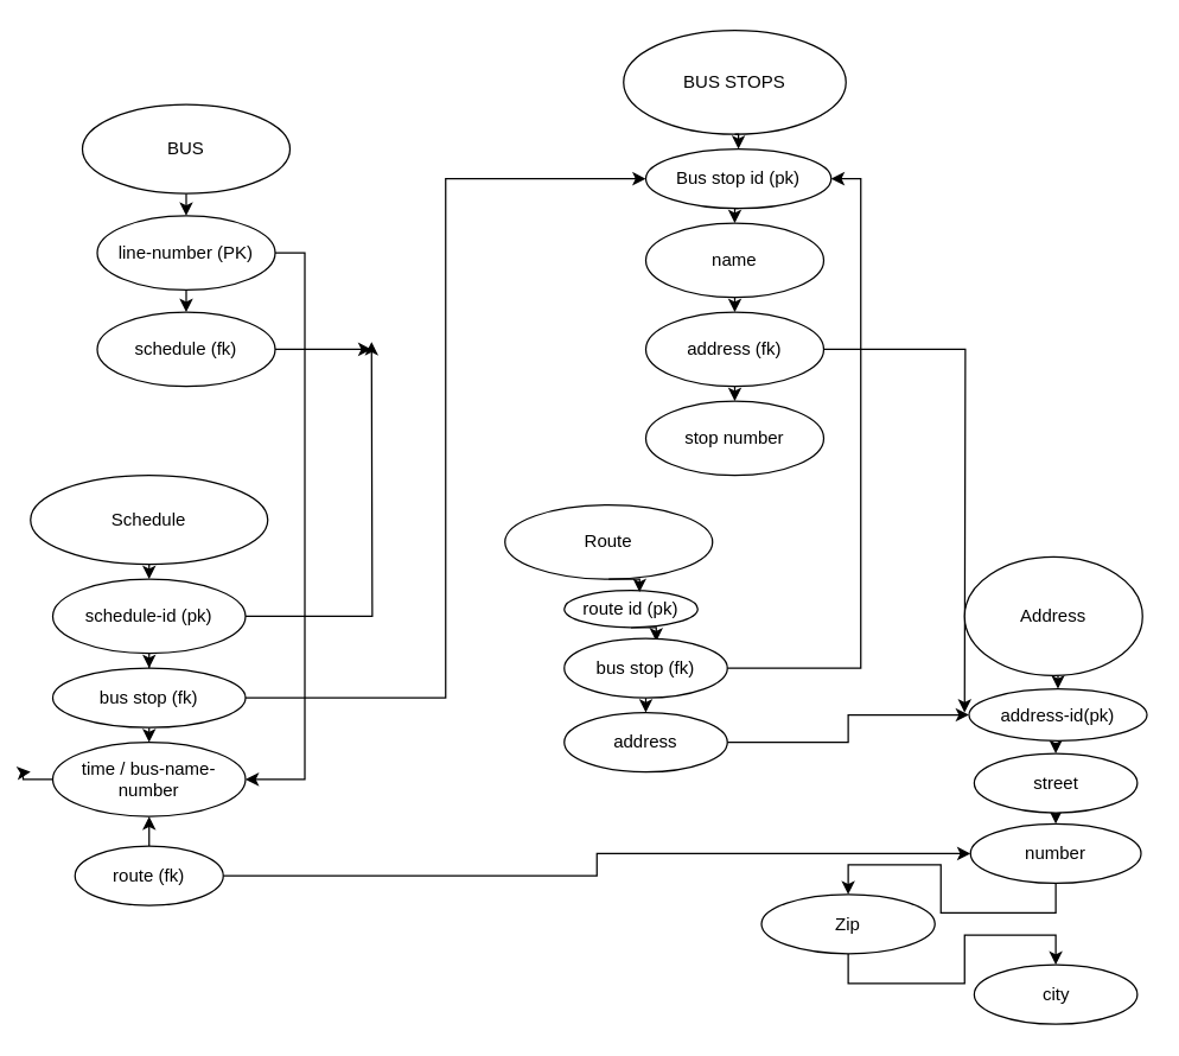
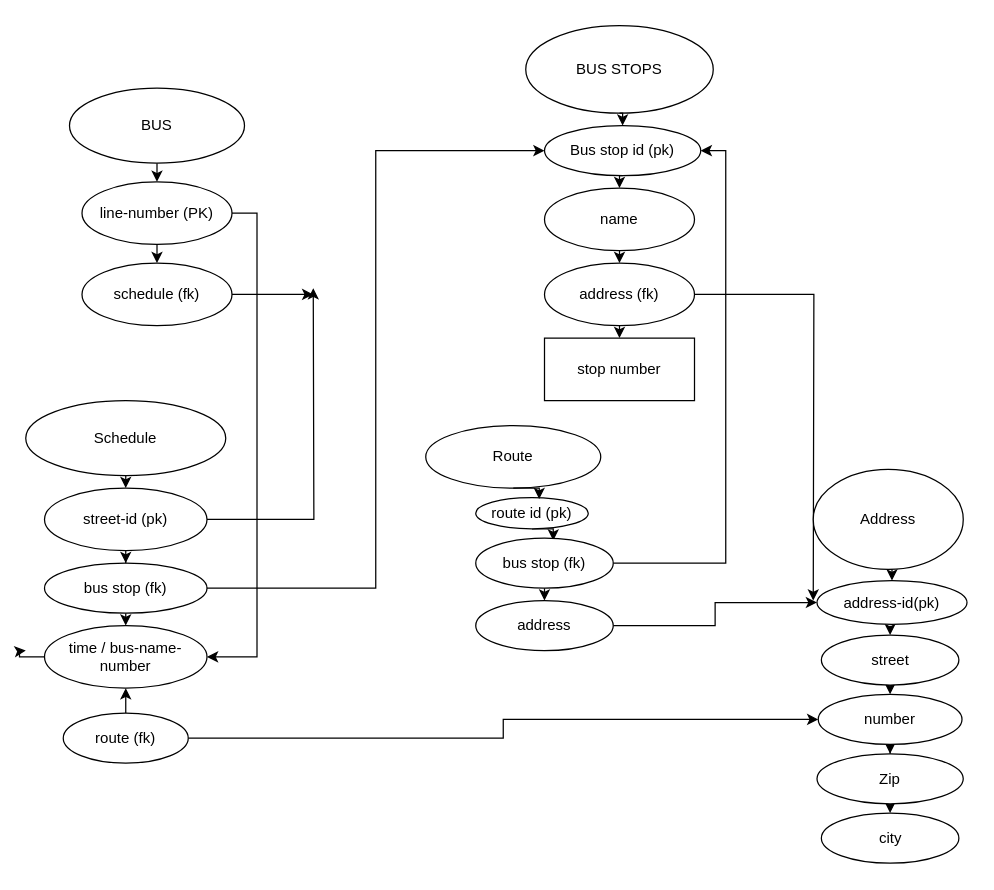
  <mxCell id="0" />
  <mxCell id="1" parent="0" />
  <mxCell id="2" style="edgeStyle=orthogonalEdgeStyle;rounded=0;orthogonalLoop=1;jettySize=auto;html=1;exitX=0.5;exitY=1;exitDx=0;exitDy=0;entryX=0.5;entryY=0;entryDx=0;entryDy=0;" parent="1" source="3" target="6" edge="1"><mxGeometry relative="1" as="geometry" /></mxCell>
  <mxCell id="3" value="BUS" style="ellipse;whiteSpace=wrap;html=1;" parent="1" vertex="1"><mxGeometry x="55" y="70" width="140" height="60" as="geometry" /></mxCell>
  <mxCell id="4" style="edgeStyle=orthogonalEdgeStyle;rounded=0;orthogonalLoop=1;jettySize=auto;html=1;exitX=0.5;exitY=1;exitDx=0;exitDy=0;entryX=0.5;entryY=0;entryDx=0;entryDy=0;" parent="1" source="6" target="8" edge="1"><mxGeometry relative="1" as="geometry" /></mxCell>
  <mxCell id="5" style="edgeStyle=orthogonalEdgeStyle;rounded=0;orthogonalLoop=1;jettySize=auto;html=1;exitX=1;exitY=0.5;exitDx=0;exitDy=0;entryX=1;entryY=0.5;entryDx=0;entryDy=0;" parent="1" source="6" target="26" edge="1"><mxGeometry relative="1" as="geometry" /></mxCell>
  <mxCell id="6" value="line-number (PK)" style="ellipse;whiteSpace=wrap;html=1;" parent="1" vertex="1"><mxGeometry x="65" y="145" width="120" height="50" as="geometry" /></mxCell>
  <mxCell id="7" style="edgeStyle=orthogonalEdgeStyle;rounded=0;orthogonalLoop=1;jettySize=auto;html=1;exitX=1;exitY=0.5;exitDx=0;exitDy=0;" parent="1" source="8" edge="1"><mxGeometry relative="1" as="geometry"><mxPoint x="250" y="235" as="targetPoint" /></mxGeometry></mxCell>
  <mxCell id="8" value="schedule (fk)" style="ellipse;whiteSpace=wrap;html=1;" parent="1" vertex="1"><mxGeometry x="65" y="210" width="120" height="50" as="geometry" /></mxCell>
  <mxCell id="9" style="edgeStyle=orthogonalEdgeStyle;rounded=0;orthogonalLoop=1;jettySize=auto;html=1;exitX=0.5;exitY=1;exitDx=0;exitDy=0;entryX=0.5;entryY=0;entryDx=0;entryDy=0;" parent="1" source="44" target="12" edge="1"><mxGeometry relative="1" as="geometry" /></mxCell>
  <mxCell id="10" value="BUS STOPS" style="ellipse;whiteSpace=wrap;html=1;" parent="1" vertex="1"><mxGeometry x="420" width="150" height="70" as="geometry" y="20" /></mxCell>
  <mxCell id="11" style="edgeStyle=orthogonalEdgeStyle;rounded=0;orthogonalLoop=1;jettySize=auto;html=1;exitX=0.5;exitY=1;exitDx=0;exitDy=0;entryX=0.5;entryY=0;entryDx=0;entryDy=0;" parent="1" source="12" target="15" edge="1"><mxGeometry relative="1" as="geometry" /></mxCell>
  <mxCell id="12" value="name" style="ellipse;whiteSpace=wrap;html=1;" parent="1" vertex="1"><mxGeometry x="435" y="150" width="120" height="50" as="geometry" /></mxCell>
  <mxCell id="13" style="edgeStyle=orthogonalEdgeStyle;rounded=0;orthogonalLoop=1;jettySize=auto;html=1;exitX=0.5;exitY=1;exitDx=0;exitDy=0;entryX=0.5;entryY=0;entryDx=0;entryDy=0;" parent="1" source="15" target="16" edge="1"><mxGeometry relative="1" as="geometry" /></mxCell>
  <mxCell id="14" style="edgeStyle=orthogonalEdgeStyle;rounded=0;orthogonalLoop=1;jettySize=auto;html=1;" parent="1" source="15" edge="1"><mxGeometry relative="1" as="geometry"><mxPoint x="650" y="480" as="targetPoint" /></mxGeometry></mxCell>
  <mxCell id="15" value="address (fk)" style="ellipse;whiteSpace=wrap;html=1;" parent="1" vertex="1"><mxGeometry x="435" y="210" width="120" height="50" as="geometry" /></mxCell>
- <mxCell id="16" value="stop number" style="ellipse;whiteSpace=wrap;html=1;" parent="1" vertex="1"><mxGeometry x="435" y="270" width="120" height="50" as="geometry" /></mxCell>
+ <mxCell id="16" value="stop number" style="whiteSpace=wrap;html=1;rounded=0;" parent="1" vertex="1"><mxGeometry x="435" y="270" width="120" height="50" as="geometry" /></mxCell>
  <mxCell id="17" style="edgeStyle=orthogonalEdgeStyle;rounded=0;orthogonalLoop=1;jettySize=auto;html=1;exitX=0.5;exitY=1;exitDx=0;exitDy=0;entryX=0.5;entryY=0;entryDx=0;entryDy=0;" parent="1" source="18" target="21" edge="1"><mxGeometry relative="1" as="geometry" /></mxCell>
  <mxCell id="18" value="Schedule" style="ellipse;whiteSpace=wrap;html=1;" parent="1" vertex="1"><mxGeometry x="20" y="320" width="160" height="60" as="geometry" /></mxCell>
  <mxCell id="19" style="edgeStyle=orthogonalEdgeStyle;rounded=0;orthogonalLoop=1;jettySize=auto;html=1;exitX=0.5;exitY=1;exitDx=0;exitDy=0;" parent="1" source="21" target="24" edge="1"><mxGeometry relative="1" as="geometry" /></mxCell>
  <mxCell id="20" style="edgeStyle=orthogonalEdgeStyle;rounded=0;orthogonalLoop=1;jettySize=auto;html=1;exitX=1;exitY=0.5;exitDx=0;exitDy=0;" parent="1" source="21" edge="1"><mxGeometry relative="1" as="geometry"><mxPoint x="250" y="230" as="targetPoint" /></mxGeometry></mxCell>
- <mxCell id="21" value="schedule-id (pk)" style="ellipse;whiteSpace=wrap;html=1;" parent="1" vertex="1"><mxGeometry x="35" y="390" width="130" height="50" as="geometry" /></mxCell>
+ <mxCell id="21" value="street-id (pk)" style="ellipse;whiteSpace=wrap;html=1;" parent="1" vertex="1"><mxGeometry x="35" y="390" width="130" height="50" as="geometry" /></mxCell>
  <mxCell id="22" style="edgeStyle=orthogonalEdgeStyle;rounded=0;orthogonalLoop=1;jettySize=auto;html=1;exitX=0.5;exitY=1;exitDx=0;exitDy=0;entryX=0.5;entryY=0;entryDx=0;entryDy=0;" parent="1" source="24" target="26" edge="1"><mxGeometry relative="1" as="geometry" /></mxCell>
  <mxCell id="23" style="edgeStyle=orthogonalEdgeStyle;rounded=0;orthogonalLoop=1;jettySize=auto;html=1;exitX=1;exitY=0.5;exitDx=0;exitDy=0;entryX=0;entryY=0.5;entryDx=0;entryDy=0;" parent="1" source="24" target="44" edge="1"><mxGeometry relative="1" as="geometry" /></mxCell>
  <mxCell id="24" value="bus stop (fk)" style="ellipse;whiteSpace=wrap;html=1;" parent="1" vertex="1"><mxGeometry x="35" y="450" width="130" height="40" as="geometry" /></mxCell>
  <mxCell id="25" style="edgeStyle=orthogonalEdgeStyle;rounded=0;orthogonalLoop=1;jettySize=auto;html=1;" parent="1" source="26" edge="1"><mxGeometry relative="1" as="geometry"><mxPoint x="20" y="520" as="targetPoint" /></mxGeometry></mxCell>
  <mxCell id="26" value="time / bus-name-number" style="ellipse;whiteSpace=wrap;html=1;" parent="1" vertex="1"><mxGeometry x="35" y="500" width="130" height="50" as="geometry" /></mxCell>
  <mxCell id="27" style="edgeStyle=orthogonalEdgeStyle;rounded=0;orthogonalLoop=1;jettySize=auto;html=1;exitX=0.5;exitY=1;exitDx=0;exitDy=0;entryX=0.564;entryY=0.05;entryDx=0;entryDy=0;entryPerimeter=0;" parent="1" source="47" target="31" edge="1"><mxGeometry relative="1" as="geometry" /></mxCell>
  <mxCell id="28" value="Route" style="ellipse;whiteSpace=wrap;html=1;" parent="1" vertex="1"><mxGeometry x="340" y="340" width="140" height="50" as="geometry" /></mxCell>
  <mxCell id="29" style="edgeStyle=orthogonalEdgeStyle;rounded=0;orthogonalLoop=1;jettySize=auto;html=1;exitX=0.5;exitY=1;exitDx=0;exitDy=0;entryX=0.5;entryY=0;entryDx=0;entryDy=0;" parent="1" source="31" target="33" edge="1"><mxGeometry relative="1" as="geometry" /></mxCell>
  <mxCell id="30" style="edgeStyle=orthogonalEdgeStyle;rounded=0;orthogonalLoop=1;jettySize=auto;html=1;exitX=1;exitY=0.5;exitDx=0;exitDy=0;entryX=1;entryY=0.5;entryDx=0;entryDy=0;" parent="1" source="31" target="44" edge="1"><mxGeometry relative="1" as="geometry" /></mxCell>
  <mxCell id="31" value="bus stop (fk)" style="ellipse;whiteSpace=wrap;html=1;" parent="1" vertex="1"><mxGeometry x="380" y="430" width="110" height="40" as="geometry" /></mxCell>
  <mxCell id="32" style="edgeStyle=orthogonalEdgeStyle;rounded=0;orthogonalLoop=1;jettySize=auto;html=1;exitX=1;exitY=0.5;exitDx=0;exitDy=0;" parent="1" source="33" target="46" edge="1"><mxGeometry relative="1" as="geometry" /></mxCell>
  <mxCell id="33" value="address" style="ellipse;whiteSpace=wrap;html=1;" parent="1" vertex="1"><mxGeometry x="380" y="480" width="110" height="40" as="geometry" /></mxCell>
  <mxCell id="34" style="edgeStyle=orthogonalEdgeStyle;rounded=0;orthogonalLoop=1;jettySize=auto;html=1;exitX=0.5;exitY=1;exitDx=0;exitDy=0;entryX=0.5;entryY=0;entryDx=0;entryDy=0;" parent="1" target="38" edge="1"><mxGeometry relative="1" as="geometry"><mxPoint x="711.5" y="500" as="sourcePoint" /></mxGeometry></mxCell>
  <mxCell id="35" style="edgeStyle=orthogonalEdgeStyle;rounded=0;orthogonalLoop=1;jettySize=auto;html=1;exitX=0.5;exitY=1;exitDx=0;exitDy=0;entryX=0.5;entryY=0;entryDx=0;entryDy=0;" parent="1" source="36" target="46" edge="1"><mxGeometry relative="1" as="geometry" /></mxCell>
  <mxCell id="36" value="Address" style="ellipse;whiteSpace=wrap;html=1;" parent="1" vertex="1"><mxGeometry x="650" y="375" width="120" height="80" as="geometry" /></mxCell>
  <mxCell id="37" style="edgeStyle=orthogonalEdgeStyle;rounded=0;orthogonalLoop=1;jettySize=auto;html=1;exitX=0.5;exitY=1;exitDx=0;exitDy=0;entryX=0.5;entryY=0;entryDx=0;entryDy=0;" parent="1" source="38" target="40" edge="1"><mxGeometry relative="1" as="geometry" /></mxCell>
  <mxCell id="38" value="street" style="ellipse;whiteSpace=wrap;html=1;" parent="1" vertex="1"><mxGeometry x="656.5" y="507.5" width="110" height="40" as="geometry" /></mxCell>
  <mxCell id="39" style="edgeStyle=orthogonalEdgeStyle;rounded=0;orthogonalLoop=1;jettySize=auto;html=1;exitX=0.5;exitY=1;exitDx=0;exitDy=0;" parent="1" source="40" target="42" edge="1"><mxGeometry relative="1" as="geometry" /></mxCell>
  <mxCell id="40" value="number" style="ellipse;whiteSpace=wrap;html=1;" parent="1" vertex="1"><mxGeometry x="654" y="555" width="115" height="40" as="geometry" /></mxCell>
  <mxCell id="41" style="edgeStyle=orthogonalEdgeStyle;rounded=0;orthogonalLoop=1;jettySize=auto;html=1;exitX=0.5;exitY=1;exitDx=0;exitDy=0;entryX=0.5;entryY=0;entryDx=0;entryDy=0;" parent="1" source="42" target="43" edge="1"><mxGeometry relative="1" as="geometry" /></mxCell>
- <mxCell id="42" value="Zip" style="ellipse;whiteSpace=wrap;html=1;" parent="1" vertex="1"><mxGeometry x="513" y="602.5" width="117" height="40" as="geometry" /></mxCell>
+ <mxCell id="42" value="Zip" style="ellipse;whiteSpace=wrap;html=1;" parent="1" vertex="1"><mxGeometry x="653" y="602.5" width="117" height="40" as="geometry" /></mxCell>
  <mxCell id="43" value="city" style="ellipse;whiteSpace=wrap;html=1;" parent="1" vertex="1"><mxGeometry x="656.5" y="650" width="110" height="40" as="geometry" /></mxCell>
  <mxCell id="44" value="Bus stop id (pk)" style="ellipse;whiteSpace=wrap;html=1;" parent="1" vertex="1"><mxGeometry x="435" y="100" width="125" height="40" as="geometry" /></mxCell>
  <mxCell id="45" style="edgeStyle=orthogonalEdgeStyle;rounded=0;orthogonalLoop=1;jettySize=auto;html=1;exitX=0.5;exitY=1;exitDx=0;exitDy=0;entryX=0.5;entryY=0;entryDx=0;entryDy=0;" parent="1" source="10" target="44" edge="1"><mxGeometry relative="1" as="geometry"><mxPoint x="495" y="90" as="sourcePoint" /><mxPoint x="495" y="150" as="targetPoint" /></mxGeometry></mxCell>
  <mxCell id="46" value="address-id(pk)" style="ellipse;whiteSpace=wrap;html=1;" parent="1" vertex="1"><mxGeometry x="653" y="464" width="120" height="35" as="geometry" /></mxCell>
  <mxCell id="47" value="route id (pk)" style="ellipse;whiteSpace=wrap;html=1;" parent="1" vertex="1"><mxGeometry x="380" y="397.5" width="90" height="25" as="geometry" /></mxCell>
  <mxCell id="48" style="edgeStyle=orthogonalEdgeStyle;rounded=0;orthogonalLoop=1;jettySize=auto;html=1;exitX=0.5;exitY=1;exitDx=0;exitDy=0;entryX=0.564;entryY=0.05;entryDx=0;entryDy=0;entryPerimeter=0;" parent="1" source="28" target="47" edge="1"><mxGeometry relative="1" as="geometry"><mxPoint x="410" y="390" as="sourcePoint" /><mxPoint x="442" y="432" as="targetPoint" /></mxGeometry></mxCell>
  <mxCell id="49" style="edgeStyle=orthogonalEdgeStyle;rounded=0;orthogonalLoop=1;jettySize=auto;html=1;exitX=0.5;exitY=0;exitDx=0;exitDy=0;entryX=0.5;entryY=1;entryDx=0;entryDy=0;" parent="1" source="51" target="26" edge="1"><mxGeometry relative="1" as="geometry" /></mxCell>
  <mxCell id="50" style="edgeStyle=orthogonalEdgeStyle;rounded=0;orthogonalLoop=1;jettySize=auto;html=1;exitX=1;exitY=0.5;exitDx=0;exitDy=0;" parent="1" source="51" target="40" edge="1"><mxGeometry relative="1" as="geometry" /></mxCell>
  <mxCell id="51" value="route (fk)" style="ellipse;whiteSpace=wrap;html=1;" parent="1" vertex="1"><mxGeometry x="50" y="570" width="100" height="40" as="geometry" /></mxCell>
